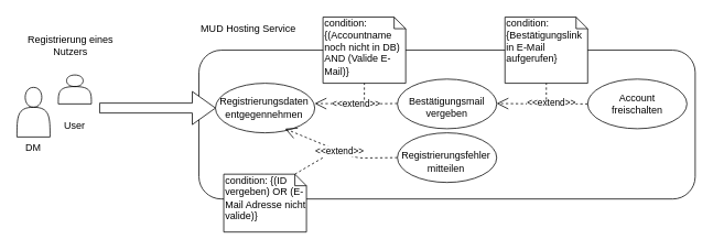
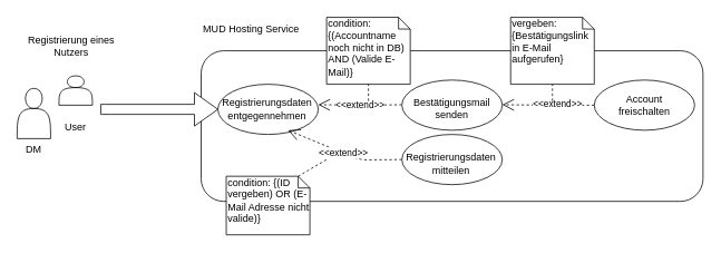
  <mxCell id="0" />
  <mxCell id="1" parent="0" />
  <mxCell id="2" value="&lt;br&gt;&lt;br&gt;&lt;br&gt;&lt;br&gt;&lt;br&gt;&lt;br&gt;DM" style="shape=actor;whiteSpace=wrap;html=1;" parent="1" vertex="1"><mxGeometry x="20" y="105" width="40" height="60" as="geometry" /></mxCell>
  <mxCell id="3" value="&lt;br&gt;&lt;br&gt;&lt;br&gt;&lt;br&gt;&lt;br&gt;&lt;br&gt;User" style="shape=actor;whiteSpace=wrap;html=1;" parent="1" vertex="1"><mxGeometry x="70" y="90" width="40" height="35" as="geometry" /></mxCell>
  <mxCell id="4" value="MUD Hosting Service" style="text;html=1;strokeColor=none;fillColor=none;align=center;verticalAlign=middle;whiteSpace=wrap;rounded=0;" parent="1" vertex="1"><mxGeometry x="220" y="25" width="160" height="20" as="geometry" /></mxCell>
  <mxCell id="5" value="" style="rounded=1;whiteSpace=wrap;html=1;" parent="1" vertex="1"><mxGeometry x="240" y="60" width="600" height="180" as="geometry" /></mxCell>
  <mxCell id="6" value="" style="shape=singleArrow;direction=west;whiteSpace=wrap;html=1;rotation=-180;" parent="1" vertex="1"><mxGeometry x="120" y="110" width="140" height="40" as="geometry" /></mxCell>
  <mxCell id="7" value="" style="ellipse;whiteSpace=wrap;html=1;" parent="1" vertex="1"><mxGeometry x="260" y="100" width="120" height="60" as="geometry" /></mxCell>
  <mxCell id="8" value="&lt;div&gt;Registrierungsdaten entgegennehmen&lt;/div&gt;" style="text;html=1;strokeColor=none;fillColor=none;align=center;verticalAlign=middle;whiteSpace=wrap;rounded=0;" parent="1" vertex="1"><mxGeometry x="269" y="105" width="100" height="50" as="geometry" /></mxCell>
  <mxCell id="9" value="Registrierung eines Nutzers" style="text;html=1;strokeColor=none;fillColor=none;align=center;verticalAlign=middle;whiteSpace=wrap;rounded=0;" parent="1" vertex="1"><mxGeometry x="20" y="40" width="130" height="30" as="geometry" /></mxCell>
  <mxCell id="10" value="&amp;lt;&amp;lt;extend&amp;gt;&amp;gt;" style="endArrow=open;endSize=12;dashed=1;html=1;" parent="1" edge="1"><mxGeometry width="160" relative="1" as="geometry"><mxPoint x="480" y="124.5" as="sourcePoint" /><mxPoint x="380" y="124.5" as="targetPoint" /><Array as="points"><mxPoint x="440" y="125" /></Array></mxGeometry></mxCell>
  <mxCell id="11" value="condition: {(Accountname noch nicht in DB) AND (Valide E-Mail)}" style="shape=note;whiteSpace=wrap;html=1;size=14;verticalAlign=top;align=left;spacingTop=-6;" parent="1" vertex="1"><mxGeometry x="390" y="20" width="100" height="80" as="geometry" /></mxCell>
  <mxCell id="12" value="" style="ellipse;whiteSpace=wrap;html=1;" parent="1" vertex="1"><mxGeometry x="480" y="95" width="120" height="60" as="geometry" /></mxCell>
- <mxCell id="13" value="Bestätigungsmail vergeben" style="text;html=1;strokeColor=none;fillColor=none;align=center;verticalAlign=middle;whiteSpace=wrap;rounded=0;" parent="1" vertex="1"><mxGeometry x="490" y="104" width="100" height="50" as="geometry" /></mxCell>
+ <mxCell id="13" value="Bestätigungsmail senden" style="text;html=1;strokeColor=none;fillColor=none;align=center;verticalAlign=middle;whiteSpace=wrap;rounded=0;" parent="1" vertex="1"><mxGeometry x="490" y="104" width="100" height="50" as="geometry" /></mxCell>
  <mxCell id="14" value="" style="endArrow=none;dashed=1;html=1;entryX=0.5;entryY=1;entryDx=0;entryDy=0;entryPerimeter=0;" parent="1" target="11" edge="1"><mxGeometry width="50" height="50" relative="1" as="geometry"><mxPoint x="440" y="120" as="sourcePoint" /><mxPoint x="440" y="130" as="targetPoint" /></mxGeometry></mxCell>
  <mxCell id="15" value="&amp;lt;&amp;lt;extend&amp;gt;&amp;gt;" style="endArrow=open;endSize=12;dashed=1;html=1;entryX=0.75;entryY=1;entryDx=0;entryDy=0;exitX=0;exitY=0.5;exitDx=0;exitDy=0;" parent="1" source="16" target="8" edge="1"><mxGeometry width="160" relative="1" as="geometry"><mxPoint x="470" y="190" as="sourcePoint" /><mxPoint x="370" y="190" as="targetPoint" /><Array as="points"><mxPoint x="430" y="190.5" /></Array></mxGeometry></mxCell>
  <mxCell id="16" value="" style="ellipse;whiteSpace=wrap;html=1;" parent="1" vertex="1"><mxGeometry x="480" y="160" width="120" height="60" as="geometry" /></mxCell>
- <mxCell id="17" value="Registrierungsfehler mitteilen" style="text;html=1;strokeColor=none;fillColor=none;align=center;verticalAlign=middle;whiteSpace=wrap;rounded=0;" parent="1" vertex="1"><mxGeometry x="489" y="170" width="100" height="50" as="geometry" /></mxCell>
+ <mxCell id="17" value="Registrierungsdaten mitteilen" style="text;html=1;strokeColor=none;fillColor=none;align=center;verticalAlign=middle;whiteSpace=wrap;rounded=0;" parent="1" vertex="1"><mxGeometry x="489" y="170" width="100" height="50" as="geometry" /></mxCell>
  <mxCell id="18" value="condition: {(ID vergeben) OR (E-Mail Adresse nicht valide)}" style="shape=note;whiteSpace=wrap;html=1;size=14;verticalAlign=top;align=left;spacingTop=-6;" parent="1" vertex="1"><mxGeometry x="270" y="210" width="100" height="70" as="geometry" /></mxCell>
  <mxCell id="19" value="" style="endArrow=none;dashed=1;html=1;exitX=0;exitY=0;exitDx=86;exitDy=0;exitPerimeter=0;" parent="1" source="18" edge="1"><mxGeometry width="50" height="50" relative="1" as="geometry"><mxPoint x="400" y="270" as="sourcePoint" /><mxPoint x="390" y="190" as="targetPoint" /></mxGeometry></mxCell>
  <mxCell id="20" value="" style="ellipse;whiteSpace=wrap;html=1;" vertex="1" parent="1"><mxGeometry x="710" y="95" width="120" height="60" as="geometry" /></mxCell>
  <mxCell id="21" value="Account freischalten" style="text;html=1;strokeColor=none;fillColor=none;align=center;verticalAlign=middle;whiteSpace=wrap;rounded=0;" vertex="1" parent="1"><mxGeometry x="720" y="100" width="100" height="50" as="geometry" /></mxCell>
  <mxCell id="22" value="&amp;lt;&amp;lt;extend&amp;gt;&amp;gt;" style="endArrow=open;endSize=12;dashed=1;html=1;exitX=0;exitY=0.5;exitDx=0;exitDy=0;" edge="1" parent="1" source="20"><mxGeometry x="-0.2" width="160" relative="1" as="geometry"><mxPoint x="700" y="124.5" as="sourcePoint" /><mxPoint x="600" y="124.5" as="targetPoint" /><Array as="points"><mxPoint x="660" y="125" /></Array><mxPoint y="-1" as="offset" /></mxGeometry></mxCell>
- <mxCell id="23" value="condition: {Bestätigungslink in E-Mail aufgerufen}" style="shape=note;whiteSpace=wrap;html=1;size=14;verticalAlign=top;align=left;spacingTop=-6;" vertex="1" parent="1"><mxGeometry x="610" y="20" width="100" height="80" as="geometry" /></mxCell>
+ <mxCell id="23" value="vergeben: {Bestätigungslink in E-Mail aufgerufen}" style="shape=note;whiteSpace=wrap;html=1;size=14;verticalAlign=top;align=left;spacingTop=-6;" vertex="1" parent="1"><mxGeometry x="610" y="20" width="100" height="80" as="geometry" /></mxCell>
  <mxCell id="24" value="" style="endArrow=none;dashed=1;html=1;entryX=0.5;entryY=1;entryDx=0;entryDy=0;entryPerimeter=0;" edge="1" parent="1" target="23"><mxGeometry width="50" height="50" relative="1" as="geometry"><mxPoint x="660" y="120" as="sourcePoint" /><mxPoint x="450" y="110" as="targetPoint" /></mxGeometry></mxCell>
